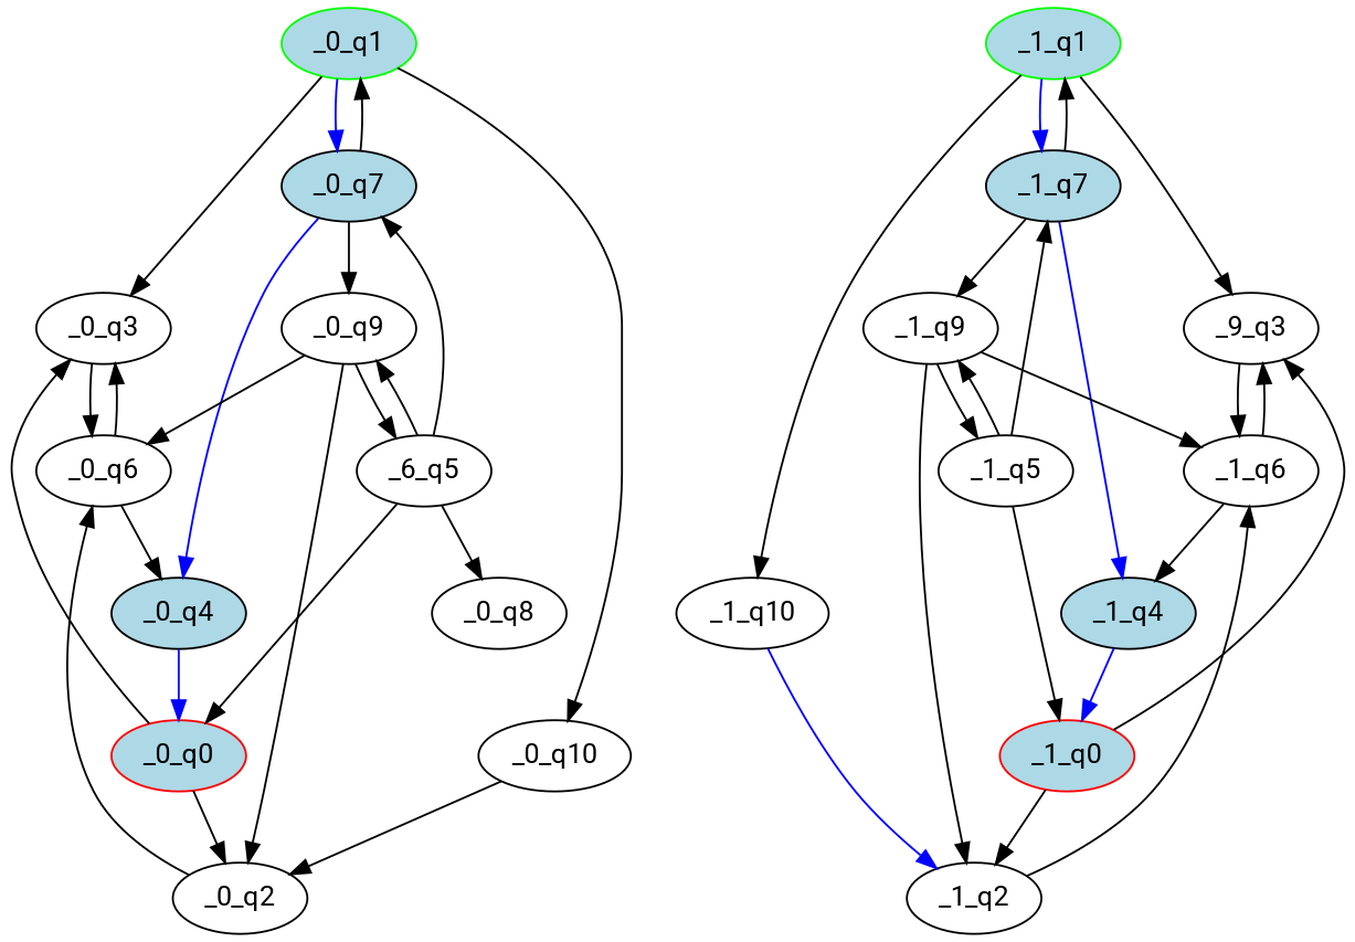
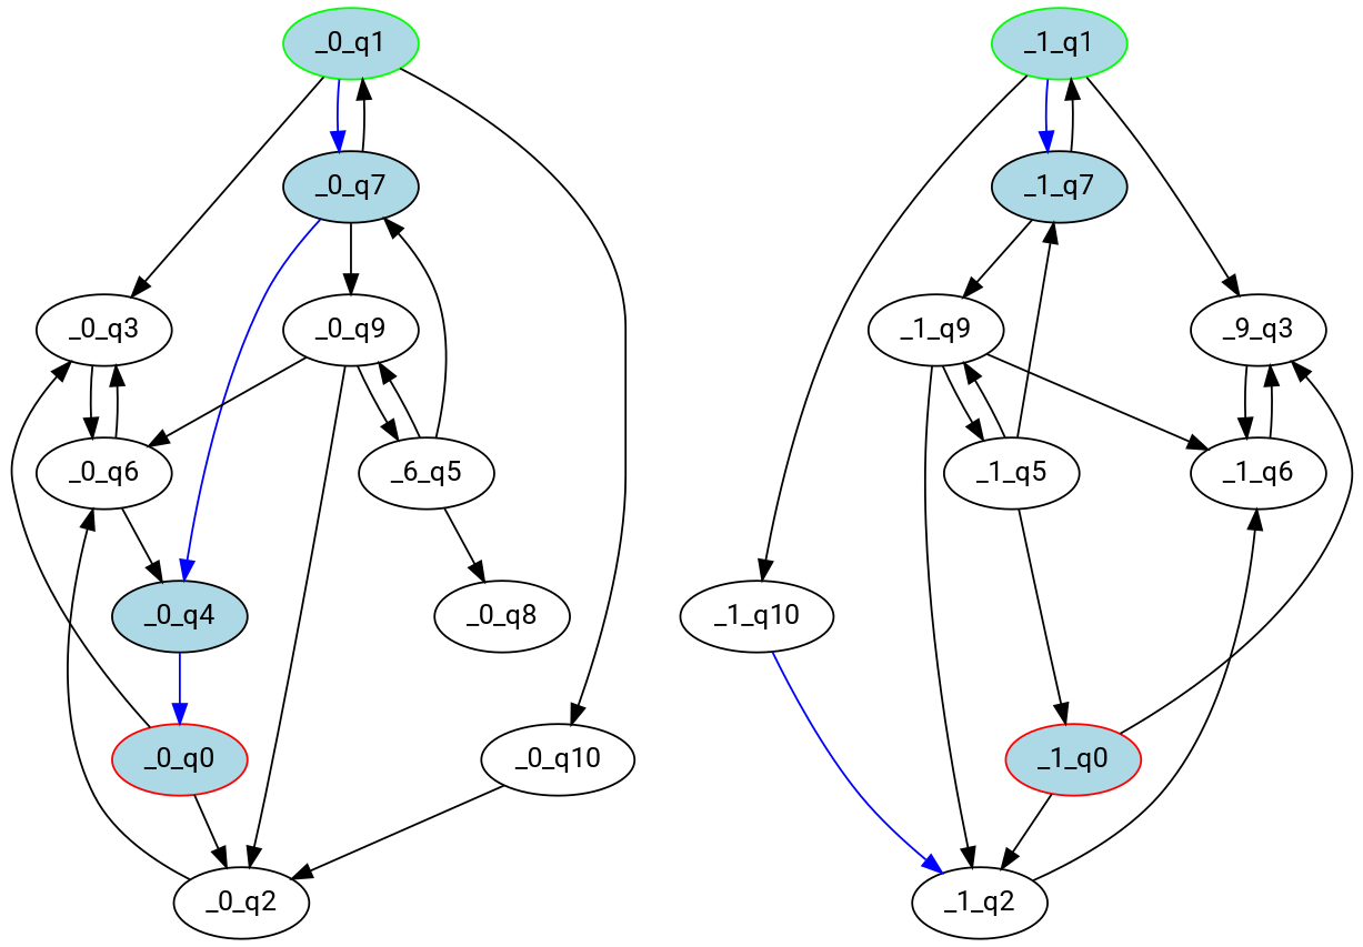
  digraph {
    fontname=Roboto
    node [fontname=Roboto]
    edge [fontname=Roboto]
    _0_q1 [color=green fillcolor=lightblue initial=1 style=filled]
    _0_q3
    _0_q7 [fillcolor=lightblue style=filled]
    _0_q10
    _0_q6
    _0_q4 [fillcolor=lightblue style=filled]
    _0_q9
    _0_q2
    _0_q0 [color=red fillcolor=lightblue final=1 style=filled]
    n10 [label=_6_q5]
    _0_q8
    _1_q1 [color=green fillcolor=lightblue initial=1 style=filled]
    n13 [label=_9_q3]
    _1_q7 [fillcolor=lightblue style=filled]
    _1_q10
    _1_q6
-   _1_q4 [fillcolor=lightblue style=filled]
    _1_q9
    _1_q2
    _1_q0 [color=red fillcolor=lightblue final=1 style=filled]
    _1_q5
    _0_q1 -> _0_q3
    _0_q1 -> _0_q7 [color=blue]
    _0_q1 -> _0_q10
    _0_q3 -> _0_q6
    _0_q7 -> _0_q1
    _0_q7 -> _0_q4 [color=blue]
    _0_q7 -> _0_q9
    _0_q10 -> _0_q2
    _0_q6 -> _0_q3
    _0_q6 -> _0_q4
    _0_q4 -> _0_q0 [color=blue]
    _0_q9 -> _0_q6
    _0_q9 -> _0_q2
    _0_q9 -> n10
    _0_q2 -> _0_q6
    _0_q0 -> _0_q3
    _0_q0 -> _0_q2
    n10 -> _0_q7
    n10 -> _0_q9
-   n10 -> _0_q0
    n10 -> _0_q8
    _1_q1 -> n13
    _1_q1 -> _1_q7 [color=blue]
    _1_q1 -> _1_q10
    n13 -> _1_q6
    _1_q7 -> _1_q1
-   _1_q7 -> _1_q4 [color=blue]
    _1_q7 -> _1_q9
    _1_q10 -> _1_q2 [color=blue]
    _1_q6 -> n13
-   _1_q6 -> _1_q4
-   _1_q4 -> _1_q0 [color=blue]
    _1_q9 -> _1_q6
    _1_q9 -> _1_q2
    _1_q9 -> _1_q5
    _1_q2 -> _1_q6
    _1_q0 -> n13
    _1_q0 -> _1_q2
    _1_q5 -> _1_q7
    _1_q5 -> _1_q9
    _1_q5 -> _1_q0
  }
